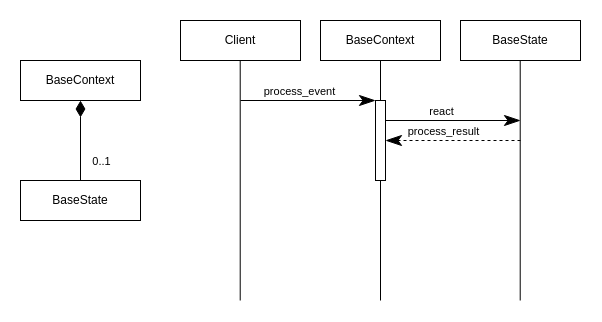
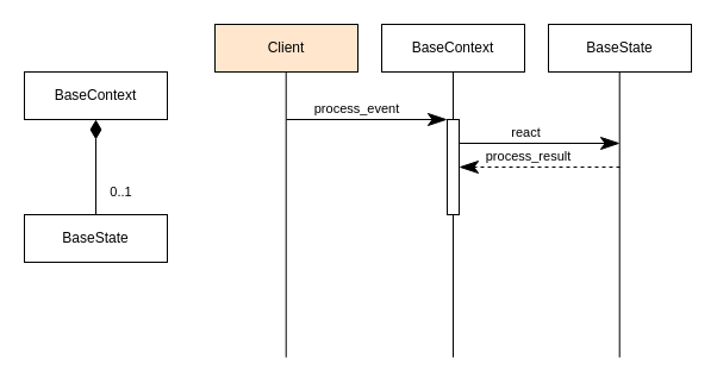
  <mxCell id="0" />
  <mxCell id="1" parent="0" />
  <mxCell id="2" value="BaseContext" style="rounded=0;whiteSpace=wrap;html=1;" vertex="1" parent="1"><mxGeometry x="20" y="60" width="120" height="40" as="geometry" /></mxCell>
  <mxCell id="3" style="edgeStyle=none;html=1;exitX=0.5;exitY=0;exitDx=0;exitDy=0;entryX=0.5;entryY=1;entryDx=0;entryDy=0;endArrow=diamondThin;endFill=1;jumpSize=6;endSize=14;" edge="1" parent="1" source="5" target="2"><mxGeometry relative="1" as="geometry" /></mxCell>
  <mxCell id="4" value="0..1" style="edgeLabel;html=1;align=center;verticalAlign=middle;resizable=0;points=[];" vertex="1" connectable="0" parent="3"><mxGeometry x="0.45" y="2" relative="1" as="geometry"><mxPoint x="22" y="38" as="offset" /></mxGeometry></mxCell>
  <mxCell id="5" value="BaseState" style="rounded=0;whiteSpace=wrap;html=1;" vertex="1" parent="1"><mxGeometry x="20" y="180" width="120" height="40" as="geometry" /></mxCell>
  <mxCell id="6" value="" style="edgeStyle=none;orthogonalLoop=1;jettySize=auto;html=1;endArrow=classicThin;endFill=1;endSize=14;jumpSize=6;entryX=0;entryY=0;entryDx=0;entryDy=0;" edge="1" parent="1" target="19"><mxGeometry width="100" relative="1" as="geometry"><mxPoint x="240" y="100" as="sourcePoint" /><mxPoint x="370" y="100" as="targetPoint" /><Array as="points" /></mxGeometry></mxCell>
  <mxCell id="7" value="process_event" style="edgeLabel;html=1;align=center;verticalAlign=middle;resizable=0;points=[];" vertex="1" connectable="0" parent="6"><mxGeometry x="-0.312" y="-1" relative="1" as="geometry"><mxPoint x="12" y="-11" as="offset" /></mxGeometry></mxCell>
  <mxCell id="8" value="" style="endArrow=none;html=1;endSize=14;jumpSize=6;startArrow=none;" edge="1" parent="1" source="19"><mxGeometry width="50" height="50" relative="1" as="geometry"><mxPoint x="380" y="300" as="sourcePoint" /><mxPoint x="380" y="60" as="targetPoint" /></mxGeometry></mxCell>
  <mxCell id="9" value="BaseContext" style="rounded=0;whiteSpace=wrap;html=1;" vertex="1" parent="1"><mxGeometry x="320" width="120" height="40" as="geometry" y="20" /></mxCell>
  <mxCell id="10" value="BaseState" style="rounded=0;whiteSpace=wrap;html=1;" vertex="1" parent="1"><mxGeometry x="460" width="120" height="40" as="geometry" y="20" /></mxCell>
  <mxCell id="11" value="" style="endArrow=none;html=1;endSize=14;jumpSize=6;" edge="1" parent="1"><mxGeometry width="50" height="50" relative="1" as="geometry"><mxPoint x="519.71" y="300" as="sourcePoint" /><mxPoint x="519.71" y="60" as="targetPoint" /></mxGeometry></mxCell>
- <mxCell id="12" value="Client" style="rounded=0;whiteSpace=wrap;html=1;" vertex="1" parent="1"><mxGeometry x="180" width="120" height="40" as="geometry" y="20" /></mxCell>
+ <mxCell id="12" value="Client" style="rounded=0;whiteSpace=wrap;html=1;fillColor=#ffe6cc;" vertex="1" parent="1"><mxGeometry x="180" width="120" height="40" as="geometry" y="20" /></mxCell>
  <mxCell id="13" value="" style="endArrow=none;html=1;endSize=14;jumpSize=6;" edge="1" parent="1"><mxGeometry width="50" height="50" relative="1" as="geometry"><mxPoint x="239.71" y="300" as="sourcePoint" /><mxPoint x="239.71" y="60" as="targetPoint" /></mxGeometry></mxCell>
  <mxCell id="14" value="" style="edgeStyle=none;orthogonalLoop=1;jettySize=auto;html=1;endArrow=classicThin;endFill=1;endSize=14;jumpSize=6;" edge="1" parent="1"><mxGeometry width="100" relative="1" as="geometry"><mxPoint x="380" y="120" as="sourcePoint" /><mxPoint x="520" y="120" as="targetPoint" /><Array as="points" /></mxGeometry></mxCell>
  <mxCell id="15" value="react" style="edgeLabel;html=1;align=center;verticalAlign=middle;resizable=0;points=[];" vertex="1" connectable="0" parent="14"><mxGeometry x="-0.312" y="-1" relative="1" as="geometry"><mxPoint x="12" y="-11" as="offset" /></mxGeometry></mxCell>
  <mxCell id="16" value="" style="edgeStyle=none;orthogonalLoop=1;jettySize=auto;html=1;endArrow=classicThin;endFill=1;endSize=14;jumpSize=6;dashed=1;" edge="1" parent="1"><mxGeometry width="100" relative="1" as="geometry"><mxPoint x="520" y="140" as="sourcePoint" /><mxPoint x="385" y="140" as="targetPoint" /><Array as="points" /></mxGeometry></mxCell>
  <mxCell id="17" value="process_result" style="edgeLabel;html=1;align=center;verticalAlign=middle;resizable=0;points=[];" vertex="1" connectable="0" parent="16"><mxGeometry x="-0.312" y="-1" relative="1" as="geometry"><mxPoint x="-32" y="-9" as="offset" /></mxGeometry></mxCell>
  <mxCell id="18" value="" style="endArrow=none;html=1;endSize=14;jumpSize=6;" edge="1" parent="1" target="19"><mxGeometry width="50" height="50" relative="1" as="geometry"><mxPoint x="380" y="300" as="sourcePoint" /><mxPoint x="380" y="60" as="targetPoint" /></mxGeometry></mxCell>
  <mxCell id="19" value="" style="rounded=0;whiteSpace=wrap;html=1;" vertex="1" parent="1"><mxGeometry x="375" y="100" width="10" height="80" as="geometry" /></mxCell>
